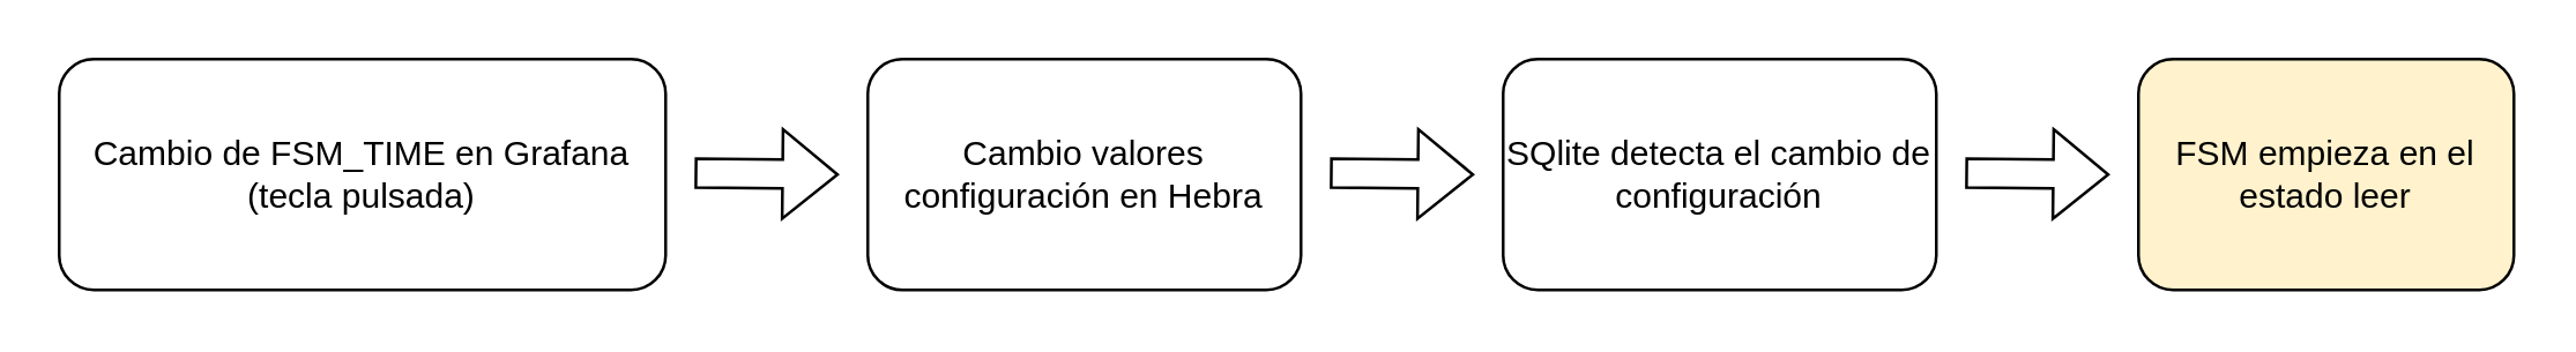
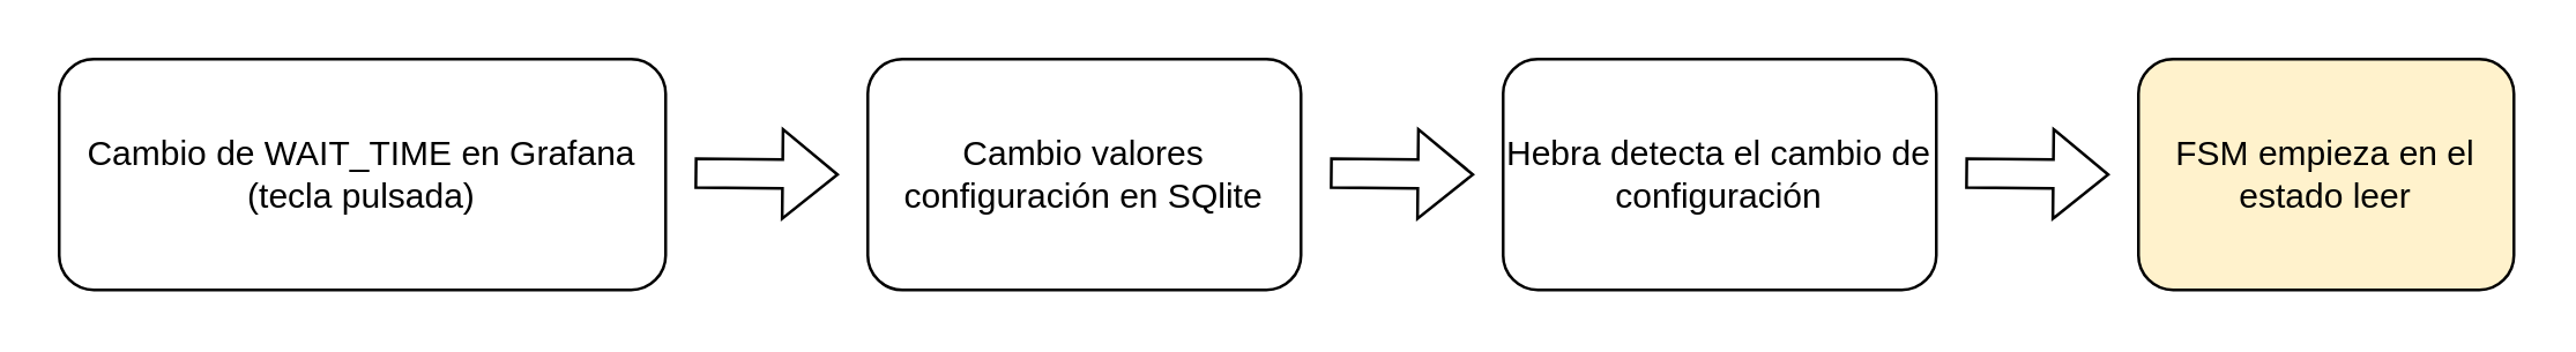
  <mxCell id="0" />
  <mxCell id="1" parent="0" />
- <mxCell id="2" value="Cambio de FSM_TIME en Grafana&lt;br&gt;(tecla pulsada)" style="rounded=1;whiteSpace=wrap;html=1;" vertex="1" parent="1"><mxGeometry x="20" y="20" width="210" height="80" as="geometry" /></mxCell>
+ <mxCell id="2" value="Cambio de WAIT_TIME en Grafana&lt;br&gt;(tecla pulsada)" style="rounded=1;whiteSpace=wrap;html=1;" vertex="1" parent="1"><mxGeometry x="20" y="20" width="210" height="80" as="geometry" /></mxCell>
  <mxCell id="3" value="" style="shape=flexArrow;endArrow=classic;html=1;rounded=0;" edge="1" parent="1"><mxGeometry width="50" height="50" relative="1" as="geometry"><mxPoint x="240" y="59.5" as="sourcePoint" /><mxPoint x="290" y="60" as="targetPoint" /></mxGeometry></mxCell>
- <mxCell id="4" value="Cambio valores configuración en Hebra" style="rounded=1;whiteSpace=wrap;html=1;" vertex="1" parent="1"><mxGeometry x="300" y="20" width="150" height="80" as="geometry" /></mxCell>
+ <mxCell id="4" value="Cambio valores configuración en SQlite" style="rounded=1;whiteSpace=wrap;html=1;" vertex="1" parent="1"><mxGeometry x="300" y="20" width="150" height="80" as="geometry" /></mxCell>
  <mxCell id="5" value="" style="shape=flexArrow;endArrow=classic;html=1;rounded=0;" edge="1" parent="1"><mxGeometry width="50" height="50" relative="1" as="geometry"><mxPoint x="460" y="59.5" as="sourcePoint" /><mxPoint x="510" y="60" as="targetPoint" /></mxGeometry></mxCell>
- <mxCell id="6" value="SQlite detecta el cambio de configuración" style="rounded=1;whiteSpace=wrap;html=1;" vertex="1" parent="1"><mxGeometry x="520" y="20" width="150" height="80" as="geometry" /></mxCell>
+ <mxCell id="6" value="Hebra detecta el cambio de configuración" style="rounded=1;whiteSpace=wrap;html=1;" vertex="1" parent="1"><mxGeometry x="520" y="20" width="150" height="80" as="geometry" /></mxCell>
  <mxCell id="7" value="" style="shape=flexArrow;endArrow=classic;html=1;rounded=0;" edge="1" parent="1"><mxGeometry width="50" height="50" relative="1" as="geometry"><mxPoint x="680" y="59.5" as="sourcePoint" /><mxPoint x="730" y="60" as="targetPoint" /></mxGeometry></mxCell>
  <mxCell id="8" value="FSM empieza en el estado leer" style="rounded=1;whiteSpace=wrap;html=1;fillColor=#fff2cc;" vertex="1" parent="1"><mxGeometry x="740" y="20" width="130" height="80" as="geometry" /></mxCell>
